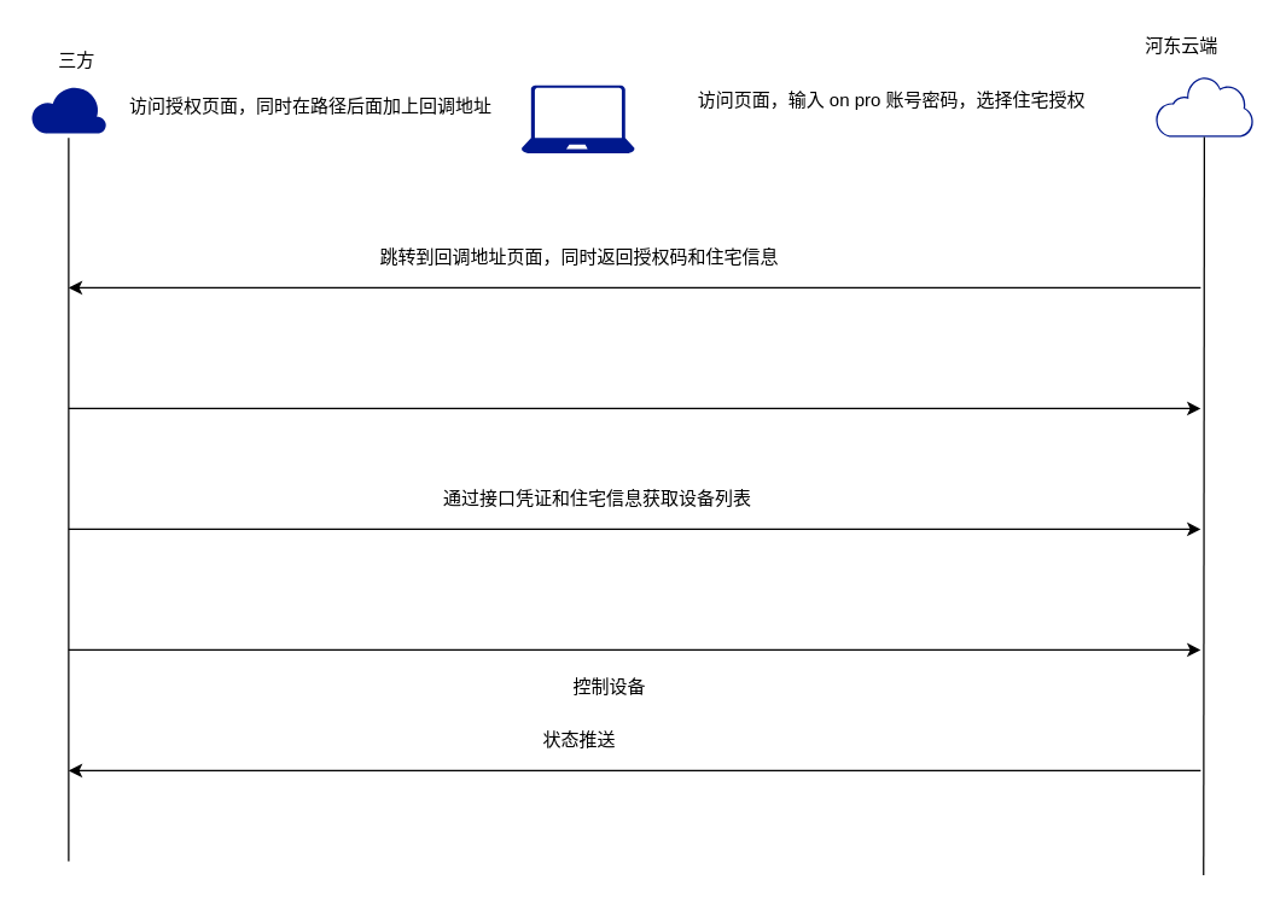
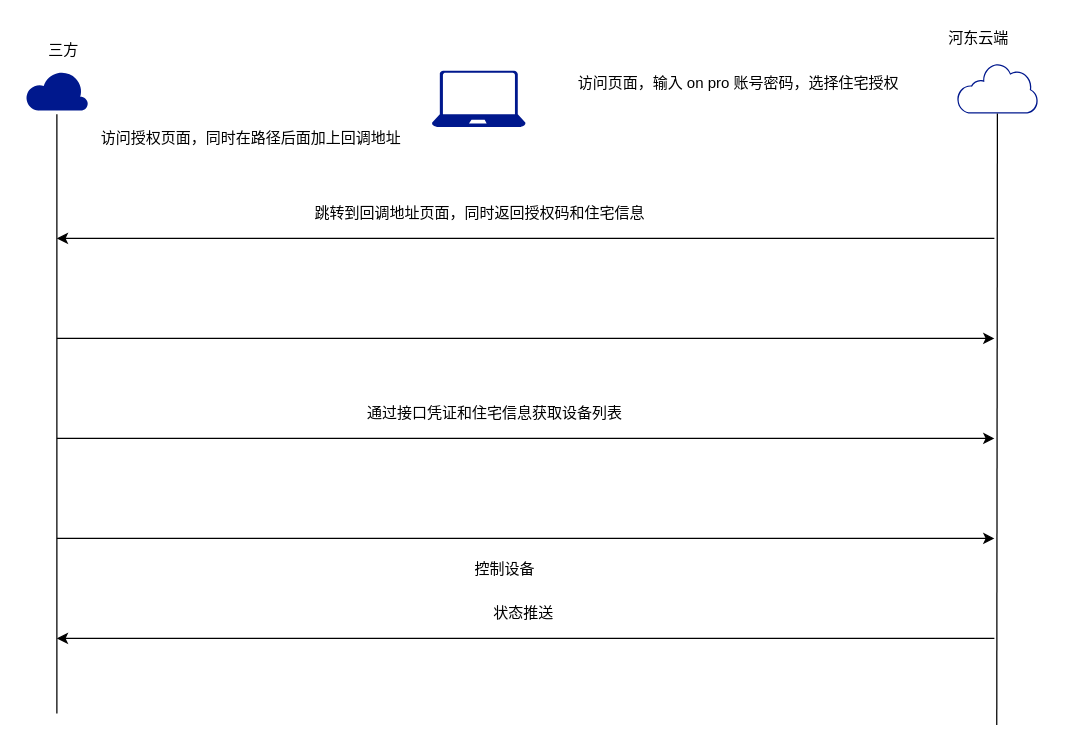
  <mxCell id="0" />
  <mxCell id="1" parent="0" />
  <mxCell id="2" value="" style="sketch=0;aspect=fixed;pointerEvents=1;shadow=0;dashed=0;html=1;strokeColor=none;labelPosition=center;verticalLabelPosition=bottom;verticalAlign=top;align=center;fillColor=#00188D;shape=mxgraph.mscae.enterprise.internet_hollow" vertex="1" parent="1"><mxGeometry x="765" y="49.9" width="64.84" height="40.2" as="geometry" /></mxCell>
  <mxCell id="3" value="河东云端" style="text;html=1;align=center;verticalAlign=middle;resizable=0;points=[];autosize=1;strokeColor=none;fillColor=none;" vertex="1" parent="1"><mxGeometry x="752.42" y="20" width="60" height="20" as="geometry" /></mxCell>
  <mxCell id="4" value="三方" style="text;html=1;align=center;verticalAlign=middle;resizable=0;points=[];autosize=1;strokeColor=none;fillColor=none;" vertex="1" parent="1"><mxGeometry x="30" y="29.9" width="40" height="20" as="geometry" /></mxCell>
- <mxCell id="5" value="访问授权页面，同时在路径后面加上回调地址" style="text;html=1;align=center;verticalAlign=middle;resizable=0;points=[];autosize=1;strokeColor=none;fillColor=none;" vertex="1" parent="1"><mxGeometry x="75" y="60" width="260" height="20" as="geometry" /></mxCell>
+ <mxCell id="5" value="访问授权页面，同时在路径后面加上回调地址" style="text;html=1;align=center;verticalAlign=middle;resizable=0;points=[];autosize=1;strokeColor=none;fillColor=none;" vertex="1" parent="1"><mxGeometry x="70" y="100" width="260" height="20" as="geometry" /></mxCell>
  <mxCell id="6" value="" style="sketch=0;aspect=fixed;pointerEvents=1;shadow=0;dashed=0;html=1;strokeColor=none;labelPosition=center;verticalLabelPosition=bottom;verticalAlign=top;align=center;fillColor=#00188D;shape=mxgraph.azure.laptop" vertex="1" parent="1"><mxGeometry x="345" y="55.8" width="75" height="45" as="geometry" /></mxCell>
  <mxCell id="7" value="访问页面，输入 on pro 账号密码，选择住宅授权" style="text;html=1;align=center;verticalAlign=middle;resizable=0;points=[];autosize=1;strokeColor=none;fillColor=none;" vertex="1" parent="1"><mxGeometry x="455" y="55.8" width="270" height="20" as="geometry" /></mxCell>
  <mxCell id="8" value="跳转到回调地址页面，同时返回授权码和住宅信息" style="text;html=1;align=center;verticalAlign=middle;resizable=0;points=[];autosize=1;strokeColor=none;fillColor=none;" vertex="1" parent="1"><mxGeometry x="242.5" y="160" width="280" height="20" as="geometry" /></mxCell>
  <mxCell id="9" value="通过接口凭证和住宅信息获取设备列表" style="text;html=1;align=center;verticalAlign=middle;resizable=0;points=[];autosize=1;strokeColor=none;fillColor=none;" vertex="1" parent="1"><mxGeometry x="285" y="320" width="220" height="20" as="geometry" /></mxCell>
  <mxCell id="10" value="控制设备" style="text;html=1;align=center;verticalAlign=middle;resizable=0;points=[];autosize=1;strokeColor=none;fillColor=none;" vertex="1" parent="1"><mxGeometry x="372.5" y="445" width="60" height="20" as="geometry" /></mxCell>
- <mxCell id="11" value="状态推送" style="text;html=1;align=center;verticalAlign=middle;resizable=0;points=[];autosize=1;strokeColor=none;fillColor=none;" vertex="1" parent="1"><mxGeometry x="352.5" y="480" width="60" height="20" as="geometry" /></mxCell>
+ <mxCell id="11" value="状态推送" style="text;html=1;align=center;verticalAlign=middle;resizable=0;points=[];autosize=1;strokeColor=none;fillColor=none;" vertex="1" parent="1"><mxGeometry x="387.5" y="480" width="60" height="20" as="geometry" /></mxCell>
  <mxCell id="12" value="" style="endArrow=classic;html=1;rounded=0;" edge="1" parent="1"><mxGeometry width="50" height="50" relative="1" as="geometry"><mxPoint x="795" y="190" as="sourcePoint" /><mxPoint x="45" y="190" as="targetPoint" /></mxGeometry></mxCell>
  <mxCell id="13" value="" style="endArrow=classic;html=1;rounded=0;" edge="1" parent="1"><mxGeometry width="50" height="50" relative="1" as="geometry"><mxPoint x="45" y="270" as="sourcePoint" /><mxPoint x="795" y="270" as="targetPoint" /></mxGeometry></mxCell>
  <mxCell id="14" value="" style="endArrow=classic;html=1;rounded=0;" edge="1" parent="1"><mxGeometry width="50" height="50" relative="1" as="geometry"><mxPoint x="45" y="350" as="sourcePoint" /><mxPoint x="795" y="350" as="targetPoint" /></mxGeometry></mxCell>
  <mxCell id="15" value="" style="endArrow=classic;html=1;rounded=0;" edge="1" parent="1"><mxGeometry width="50" height="50" relative="1" as="geometry"><mxPoint x="45" y="430" as="sourcePoint" /><mxPoint x="795" y="430" as="targetPoint" /></mxGeometry></mxCell>
  <mxCell id="16" value="" style="endArrow=classic;html=1;rounded=0;" edge="1" parent="1"><mxGeometry width="50" height="50" relative="1" as="geometry"><mxPoint x="795" y="510" as="sourcePoint" /><mxPoint x="45" y="510" as="targetPoint" /></mxGeometry></mxCell>
  <mxCell id="17" value="" style="endArrow=none;html=1;rounded=0;entryX=0.5;entryY=1;entryDx=0;entryDy=0;entryPerimeter=0;" edge="1" parent="1"><mxGeometry width="50" height="50" relative="1" as="geometry"><mxPoint x="45" y="570" as="sourcePoint" /><mxPoint x="45" y="90.7" as="targetPoint" /></mxGeometry></mxCell>
  <mxCell id="18" value="" style="endArrow=none;html=1;rounded=0;entryX=0.5;entryY=1;entryDx=0;entryDy=0;entryPerimeter=0;" edge="1" parent="1" target="2"><mxGeometry width="50" height="50" relative="1" as="geometry"><mxPoint x="796.92" y="579.3" as="sourcePoint" /><mxPoint x="796.92" y="100" as="targetPoint" /></mxGeometry></mxCell>
  <mxCell id="19" value="" style="sketch=0;aspect=fixed;pointerEvents=1;shadow=0;dashed=0;html=1;strokeColor=none;labelPosition=center;verticalLabelPosition=bottom;verticalAlign=top;align=center;fillColor=#00188D;shape=mxgraph.azure.cloud" vertex="1" parent="1"><mxGeometry x="20" y="55.8" width="50" height="32" as="geometry" /></mxCell>
